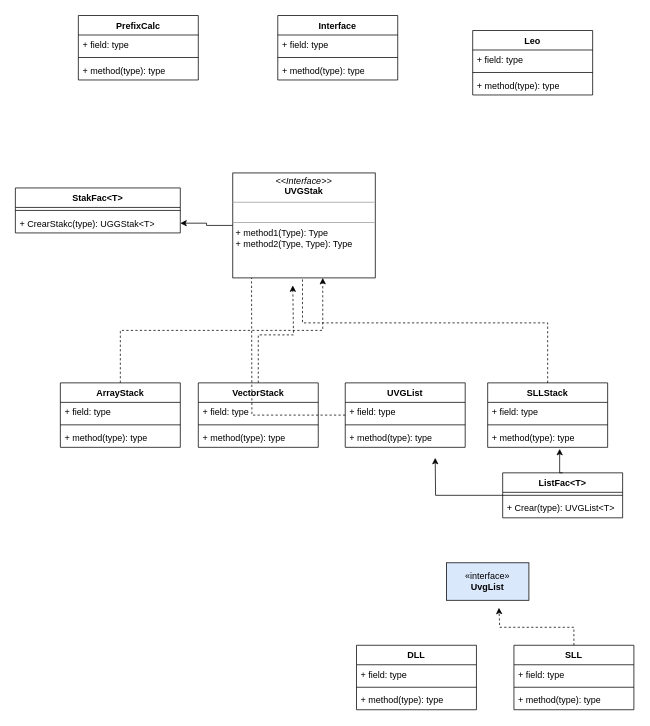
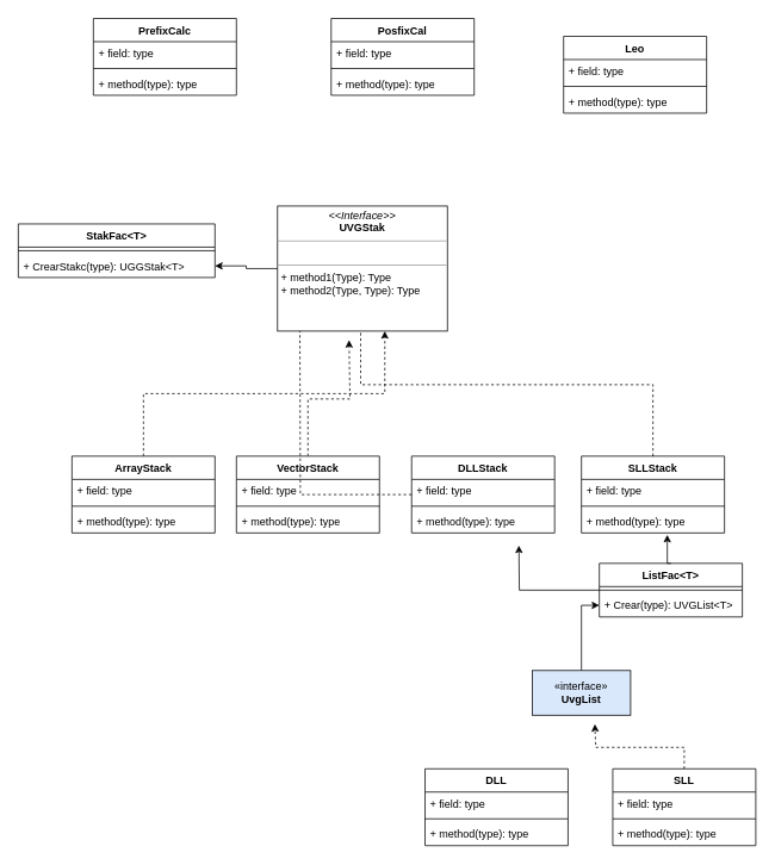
  <mxCell id="0" />
  <mxCell id="1" parent="0" />
  <mxCell id="2" style="edgeStyle=orthogonalEdgeStyle;rounded=0;orthogonalLoop=1;jettySize=auto;html=1;dashed=1;" edge="1" parent="1" source="3"><mxGeometry relative="1" as="geometry"><mxPoint x="430" y="370" as="targetPoint" /><Array as="points"><mxPoint x="160" y="440" /><mxPoint x="430" y="440" /></Array></mxGeometry></mxCell>
  <mxCell id="3" value="ArrayStack" style="swimlane;fontStyle=1;align=center;verticalAlign=top;childLayout=stackLayout;horizontal=1;startSize=26;horizontalStack=0;resizeParent=1;resizeParentMax=0;resizeLast=0;collapsible=1;marginBottom=0;whiteSpace=wrap;html=1;" vertex="1" parent="1"><mxGeometry x="80" y="510" width="160" height="86" as="geometry" /></mxCell>
  <mxCell id="4" value="+ field: type" style="text;strokeColor=none;fillColor=none;align=left;verticalAlign=top;spacingLeft=4;spacingRight=4;overflow=hidden;rotatable=0;points=[[0,0.5],[1,0.5]];portConstraint=eastwest;whiteSpace=wrap;html=1;" vertex="1" parent="3"><mxGeometry y="26" width="160" height="26" as="geometry" /></mxCell>
  <mxCell id="5" value="" style="line;strokeWidth=1;fillColor=none;align=left;verticalAlign=middle;spacingTop=-1;spacingLeft=3;spacingRight=3;rotatable=0;labelPosition=right;points=[];portConstraint=eastwest;strokeColor=inherit;" vertex="1" parent="3"><mxGeometry y="52" width="160" height="8" as="geometry" /></mxCell>
  <mxCell id="6" value="+ method(type): type" style="text;strokeColor=none;fillColor=none;align=left;verticalAlign=top;spacingLeft=4;spacingRight=4;overflow=hidden;rotatable=0;points=[[0,0.5],[1,0.5]];portConstraint=eastwest;whiteSpace=wrap;html=1;" vertex="1" parent="3"><mxGeometry y="60" width="160" height="26" as="geometry" /></mxCell>
  <mxCell id="7" style="edgeStyle=orthogonalEdgeStyle;rounded=0;orthogonalLoop=1;jettySize=auto;html=1;dashed=1;" edge="1" parent="1" source="8"><mxGeometry relative="1" as="geometry"><mxPoint x="390" y="380" as="targetPoint" /><Array as="points"><mxPoint x="344" y="446" /><mxPoint x="391" y="446" /></Array></mxGeometry></mxCell>
  <mxCell id="8" value="VectorStack" style="swimlane;fontStyle=1;align=center;verticalAlign=top;childLayout=stackLayout;horizontal=1;startSize=26;horizontalStack=0;resizeParent=1;resizeParentMax=0;resizeLast=0;collapsible=1;marginBottom=0;whiteSpace=wrap;html=1;" vertex="1" parent="1"><mxGeometry x="264" y="510" width="160" height="86" as="geometry" /></mxCell>
  <mxCell id="9" value="+ field: type" style="text;strokeColor=none;fillColor=none;align=left;verticalAlign=top;spacingLeft=4;spacingRight=4;overflow=hidden;rotatable=0;points=[[0,0.5],[1,0.5]];portConstraint=eastwest;whiteSpace=wrap;html=1;" vertex="1" parent="8"><mxGeometry y="26" width="160" height="26" as="geometry" /></mxCell>
  <mxCell id="10" value="" style="line;strokeWidth=1;fillColor=none;align=left;verticalAlign=middle;spacingTop=-1;spacingLeft=3;spacingRight=3;rotatable=0;labelPosition=right;points=[];portConstraint=eastwest;strokeColor=inherit;" vertex="1" parent="8"><mxGeometry y="52" width="160" height="8" as="geometry" /></mxCell>
  <mxCell id="11" value="+ method(type): type" style="text;strokeColor=none;fillColor=none;align=left;verticalAlign=top;spacingLeft=4;spacingRight=4;overflow=hidden;rotatable=0;points=[[0,0.5],[1,0.5]];portConstraint=eastwest;whiteSpace=wrap;html=1;" vertex="1" parent="8"><mxGeometry y="60" width="160" height="26" as="geometry" /></mxCell>
- <mxCell id="12" value="UVGList" style="swimlane;fontStyle=1;align=center;verticalAlign=top;childLayout=stackLayout;horizontal=1;startSize=26;horizontalStack=0;resizeParent=1;resizeParentMax=0;resizeLast=0;collapsible=1;marginBottom=0;whiteSpace=wrap;html=1;" vertex="1" parent="1"><mxGeometry x="460" y="510" width="160" height="86" as="geometry" /></mxCell>
+ <mxCell id="12" value="DLLStack" style="swimlane;fontStyle=1;align=center;verticalAlign=top;childLayout=stackLayout;horizontal=1;startSize=26;horizontalStack=0;resizeParent=1;resizeParentMax=0;resizeLast=0;collapsible=1;marginBottom=0;whiteSpace=wrap;html=1;" vertex="1" parent="1"><mxGeometry x="460" y="510" width="160" height="86" as="geometry" /></mxCell>
  <mxCell id="13" value="+ field: type" style="text;strokeColor=none;fillColor=none;align=left;verticalAlign=top;spacingLeft=4;spacingRight=4;overflow=hidden;rotatable=0;points=[[0,0.5],[1,0.5]];portConstraint=eastwest;whiteSpace=wrap;html=1;" vertex="1" parent="12"><mxGeometry y="26" width="160" height="26" as="geometry" /></mxCell>
  <mxCell id="14" value="" style="line;strokeWidth=1;fillColor=none;align=left;verticalAlign=middle;spacingTop=-1;spacingLeft=3;spacingRight=3;rotatable=0;labelPosition=right;points=[];portConstraint=eastwest;strokeColor=inherit;" vertex="1" parent="12"><mxGeometry y="52" width="160" height="8" as="geometry" /></mxCell>
  <mxCell id="15" value="+ method(type): type" style="text;strokeColor=none;fillColor=none;align=left;verticalAlign=top;spacingLeft=4;spacingRight=4;overflow=hidden;rotatable=0;points=[[0,0.5],[1,0.5]];portConstraint=eastwest;whiteSpace=wrap;html=1;" vertex="1" parent="12"><mxGeometry y="60" width="160" height="26" as="geometry" /></mxCell>
  <mxCell id="16" value="SLLStack" style="swimlane;fontStyle=1;align=center;verticalAlign=top;childLayout=stackLayout;horizontal=1;startSize=26;horizontalStack=0;resizeParent=1;resizeParentMax=0;resizeLast=0;collapsible=1;marginBottom=0;whiteSpace=wrap;html=1;" vertex="1" parent="1"><mxGeometry x="650" y="510" width="160" height="86" as="geometry" /></mxCell>
  <mxCell id="17" value="+ field: type" style="text;strokeColor=none;fillColor=none;align=left;verticalAlign=top;spacingLeft=4;spacingRight=4;overflow=hidden;rotatable=0;points=[[0,0.5],[1,0.5]];portConstraint=eastwest;whiteSpace=wrap;html=1;" vertex="1" parent="16"><mxGeometry y="26" width="160" height="26" as="geometry" /></mxCell>
  <mxCell id="18" value="" style="line;strokeWidth=1;fillColor=none;align=left;verticalAlign=middle;spacingTop=-1;spacingLeft=3;spacingRight=3;rotatable=0;labelPosition=right;points=[];portConstraint=eastwest;strokeColor=inherit;" vertex="1" parent="16"><mxGeometry y="52" width="160" height="8" as="geometry" /></mxCell>
  <mxCell id="19" value="+ method(type): type" style="text;strokeColor=none;fillColor=none;align=left;verticalAlign=top;spacingLeft=4;spacingRight=4;overflow=hidden;rotatable=0;points=[[0,0.5],[1,0.5]];portConstraint=eastwest;whiteSpace=wrap;html=1;" vertex="1" parent="16"><mxGeometry y="60" width="160" height="26" as="geometry" /></mxCell>
  <mxCell id="20" style="edgeStyle=orthogonalEdgeStyle;rounded=0;orthogonalLoop=1;jettySize=auto;html=1;entryX=0.156;entryY=1.176;entryDx=0;entryDy=0;entryPerimeter=0;dashed=1;" edge="1" parent="1" source="12"><mxGeometry relative="1" as="geometry"><mxPoint x="334.96" y="351.408" as="targetPoint" /></mxGeometry></mxCell>
  <mxCell id="21" style="edgeStyle=orthogonalEdgeStyle;rounded=0;orthogonalLoop=1;jettySize=auto;html=1;entryX=0.581;entryY=0.941;entryDx=0;entryDy=0;entryPerimeter=0;dashed=1;" edge="1" parent="1" source="16"><mxGeometry relative="1" as="geometry"><mxPoint x="402.96" y="349.528" as="targetPoint" /><Array as="points"><mxPoint x="730" y="430" /><mxPoint x="403" y="430" /></Array></mxGeometry></mxCell>
  <mxCell id="22" value="StakFac&amp;lt;T&amp;gt;" style="swimlane;fontStyle=1;align=center;verticalAlign=top;childLayout=stackLayout;horizontal=1;startSize=26;horizontalStack=0;resizeParent=1;resizeParentMax=0;resizeLast=0;collapsible=1;marginBottom=0;whiteSpace=wrap;html=1;" vertex="1" parent="1"><mxGeometry x="20" y="250" width="220" height="60" as="geometry" /></mxCell>
  <mxCell id="23" value="" style="line;strokeWidth=1;fillColor=none;align=left;verticalAlign=middle;spacingTop=-1;spacingLeft=3;spacingRight=3;rotatable=0;labelPosition=right;points=[];portConstraint=eastwest;strokeColor=inherit;" vertex="1" parent="22"><mxGeometry y="26" width="220" height="8" as="geometry" /></mxCell>
  <mxCell id="24" value="+ CrearStakc(type): UGGStak&amp;lt;T&amp;gt;" style="text;strokeColor=none;fillColor=none;align=left;verticalAlign=top;spacingLeft=4;spacingRight=4;overflow=hidden;rotatable=0;points=[[0,0.5],[1,0.5]];portConstraint=eastwest;whiteSpace=wrap;html=1;" vertex="1" parent="22"><mxGeometry y="34" width="220" height="26" as="geometry" /></mxCell>
  <mxCell id="25" value="PrefixCalc" style="swimlane;fontStyle=1;align=center;verticalAlign=top;childLayout=stackLayout;horizontal=1;startSize=26;horizontalStack=0;resizeParent=1;resizeParentMax=0;resizeLast=0;collapsible=1;marginBottom=0;whiteSpace=wrap;html=1;" vertex="1" parent="1"><mxGeometry x="104" y="20" width="160" height="86" as="geometry" /></mxCell>
  <mxCell id="26" value="+ field: type" style="text;strokeColor=none;fillColor=none;align=left;verticalAlign=top;spacingLeft=4;spacingRight=4;overflow=hidden;rotatable=0;points=[[0,0.5],[1,0.5]];portConstraint=eastwest;whiteSpace=wrap;html=1;" vertex="1" parent="25"><mxGeometry y="26" width="160" height="26" as="geometry" /></mxCell>
  <mxCell id="27" value="" style="line;strokeWidth=1;fillColor=none;align=left;verticalAlign=middle;spacingTop=-1;spacingLeft=3;spacingRight=3;rotatable=0;labelPosition=right;points=[];portConstraint=eastwest;strokeColor=inherit;" vertex="1" parent="25"><mxGeometry y="52" width="160" height="8" as="geometry" /></mxCell>
  <mxCell id="28" value="+ method(type): type" style="text;strokeColor=none;fillColor=none;align=left;verticalAlign=top;spacingLeft=4;spacingRight=4;overflow=hidden;rotatable=0;points=[[0,0.5],[1,0.5]];portConstraint=eastwest;whiteSpace=wrap;html=1;" vertex="1" parent="25"><mxGeometry y="60" width="160" height="26" as="geometry" /></mxCell>
- <mxCell id="29" value="Interface" style="swimlane;fontStyle=1;align=center;verticalAlign=top;childLayout=stackLayout;horizontal=1;startSize=26;horizontalStack=0;resizeParent=1;resizeParentMax=0;resizeLast=0;collapsible=1;marginBottom=0;whiteSpace=wrap;html=1;" vertex="1" parent="1"><mxGeometry x="370" y="20" width="160" height="86" as="geometry" /></mxCell>
+ <mxCell id="29" value="PosfixCal" style="swimlane;fontStyle=1;align=center;verticalAlign=top;childLayout=stackLayout;horizontal=1;startSize=26;horizontalStack=0;resizeParent=1;resizeParentMax=0;resizeLast=0;collapsible=1;marginBottom=0;whiteSpace=wrap;html=1;" vertex="1" parent="1"><mxGeometry x="370" y="20" width="160" height="86" as="geometry" /></mxCell>
  <mxCell id="30" value="+ field: type" style="text;strokeColor=none;fillColor=none;align=left;verticalAlign=top;spacingLeft=4;spacingRight=4;overflow=hidden;rotatable=0;points=[[0,0.5],[1,0.5]];portConstraint=eastwest;whiteSpace=wrap;html=1;" vertex="1" parent="29"><mxGeometry y="26" width="160" height="26" as="geometry" /></mxCell>
  <mxCell id="31" value="" style="line;strokeWidth=1;fillColor=none;align=left;verticalAlign=middle;spacingTop=-1;spacingLeft=3;spacingRight=3;rotatable=0;labelPosition=right;points=[];portConstraint=eastwest;strokeColor=inherit;" vertex="1" parent="29"><mxGeometry y="52" width="160" height="8" as="geometry" /></mxCell>
  <mxCell id="32" value="+ method(type): type" style="text;strokeColor=none;fillColor=none;align=left;verticalAlign=top;spacingLeft=4;spacingRight=4;overflow=hidden;rotatable=0;points=[[0,0.5],[1,0.5]];portConstraint=eastwest;whiteSpace=wrap;html=1;" vertex="1" parent="29"><mxGeometry y="60" width="160" height="26" as="geometry" /></mxCell>
  <mxCell id="33" value="Leo" style="swimlane;fontStyle=1;align=center;verticalAlign=top;childLayout=stackLayout;horizontal=1;startSize=26;horizontalStack=0;resizeParent=1;resizeParentMax=0;resizeLast=0;collapsible=1;marginBottom=0;whiteSpace=wrap;html=1;" vertex="1" parent="1"><mxGeometry x="630" y="40" width="160" height="86" as="geometry" /></mxCell>
  <mxCell id="34" value="+ field: type" style="text;strokeColor=none;fillColor=none;align=left;verticalAlign=top;spacingLeft=4;spacingRight=4;overflow=hidden;rotatable=0;points=[[0,0.5],[1,0.5]];portConstraint=eastwest;whiteSpace=wrap;html=1;" vertex="1" parent="33"><mxGeometry y="26" width="160" height="26" as="geometry" /></mxCell>
  <mxCell id="35" value="" style="line;strokeWidth=1;fillColor=none;align=left;verticalAlign=middle;spacingTop=-1;spacingLeft=3;spacingRight=3;rotatable=0;labelPosition=right;points=[];portConstraint=eastwest;strokeColor=inherit;" vertex="1" parent="33"><mxGeometry y="52" width="160" height="8" as="geometry" /></mxCell>
  <mxCell id="36" value="+ method(type): type" style="text;strokeColor=none;fillColor=none;align=left;verticalAlign=top;spacingLeft=4;spacingRight=4;overflow=hidden;rotatable=0;points=[[0,0.5],[1,0.5]];portConstraint=eastwest;whiteSpace=wrap;html=1;" vertex="1" parent="33"><mxGeometry y="60" width="160" height="26" as="geometry" /></mxCell>
+ <mxCell id="37" style="edgeStyle=orthogonalEdgeStyle;rounded=0;orthogonalLoop=1;jettySize=auto;html=1;" edge="1" parent="1" source="38" target="51"><mxGeometry relative="1" as="geometry" /></mxCell>
  <mxCell id="38" value="«interface»&lt;br&gt;&lt;b&gt;UvgList&lt;/b&gt;" style="html=1;whiteSpace=wrap;fillColor=#dae8fc;" vertex="1" parent="1"><mxGeometry x="595" y="750" width="110" height="50" as="geometry" /></mxCell>
  <mxCell id="39" value="DLL" style="swimlane;fontStyle=1;align=center;verticalAlign=top;childLayout=stackLayout;horizontal=1;startSize=26;horizontalStack=0;resizeParent=1;resizeParentMax=0;resizeLast=0;collapsible=1;marginBottom=0;whiteSpace=wrap;html=1;" vertex="1" parent="1"><mxGeometry x="475" y="860" width="160" height="86" as="geometry" /></mxCell>
  <mxCell id="40" value="+ field: type" style="text;strokeColor=none;fillColor=none;align=left;verticalAlign=top;spacingLeft=4;spacingRight=4;overflow=hidden;rotatable=0;points=[[0,0.5],[1,0.5]];portConstraint=eastwest;whiteSpace=wrap;html=1;" vertex="1" parent="39"><mxGeometry y="26" width="160" height="26" as="geometry" /></mxCell>
  <mxCell id="41" value="" style="line;strokeWidth=1;fillColor=none;align=left;verticalAlign=middle;spacingTop=-1;spacingLeft=3;spacingRight=3;rotatable=0;labelPosition=right;points=[];portConstraint=eastwest;strokeColor=inherit;" vertex="1" parent="39"><mxGeometry y="52" width="160" height="8" as="geometry" /></mxCell>
  <mxCell id="42" value="+ method(type): type" style="text;strokeColor=none;fillColor=none;align=left;verticalAlign=top;spacingLeft=4;spacingRight=4;overflow=hidden;rotatable=0;points=[[0,0.5],[1,0.5]];portConstraint=eastwest;whiteSpace=wrap;html=1;" vertex="1" parent="39"><mxGeometry y="60" width="160" height="26" as="geometry" /></mxCell>
  <mxCell id="43" style="edgeStyle=orthogonalEdgeStyle;rounded=0;orthogonalLoop=1;jettySize=auto;html=1;dashed=1;" edge="1" parent="1" source="44"><mxGeometry relative="1" as="geometry"><mxPoint x="665" y="810" as="targetPoint" /><Array as="points"><mxPoint x="765" y="836" /><mxPoint x="666" y="836" /></Array></mxGeometry></mxCell>
  <mxCell id="44" value="SLL" style="swimlane;fontStyle=1;align=center;verticalAlign=top;childLayout=stackLayout;horizontal=1;startSize=26;horizontalStack=0;resizeParent=1;resizeParentMax=0;resizeLast=0;collapsible=1;marginBottom=0;whiteSpace=wrap;html=1;" vertex="1" parent="1"><mxGeometry x="685" y="860" width="160" height="86" as="geometry" /></mxCell>
  <mxCell id="45" value="+ field: type" style="text;strokeColor=none;fillColor=none;align=left;verticalAlign=top;spacingLeft=4;spacingRight=4;overflow=hidden;rotatable=0;points=[[0,0.5],[1,0.5]];portConstraint=eastwest;whiteSpace=wrap;html=1;" vertex="1" parent="44"><mxGeometry y="26" width="160" height="26" as="geometry" /></mxCell>
  <mxCell id="46" value="" style="line;strokeWidth=1;fillColor=none;align=left;verticalAlign=middle;spacingTop=-1;spacingLeft=3;spacingRight=3;rotatable=0;labelPosition=right;points=[];portConstraint=eastwest;strokeColor=inherit;" vertex="1" parent="44"><mxGeometry y="52" width="160" height="8" as="geometry" /></mxCell>
  <mxCell id="47" value="+ method(type): type" style="text;strokeColor=none;fillColor=none;align=left;verticalAlign=top;spacingLeft=4;spacingRight=4;overflow=hidden;rotatable=0;points=[[0,0.5],[1,0.5]];portConstraint=eastwest;whiteSpace=wrap;html=1;" vertex="1" parent="44"><mxGeometry y="60" width="160" height="26" as="geometry" /></mxCell>
  <mxCell id="48" style="edgeStyle=orthogonalEdgeStyle;rounded=0;orthogonalLoop=1;jettySize=auto;html=1;" edge="1" parent="1" source="49"><mxGeometry relative="1" as="geometry"><mxPoint x="580" y="610" as="targetPoint" /></mxGeometry></mxCell>
  <mxCell id="49" value="ListFac&amp;lt;T&amp;gt;" style="swimlane;fontStyle=1;align=center;verticalAlign=top;childLayout=stackLayout;horizontal=1;startSize=26;horizontalStack=0;resizeParent=1;resizeParentMax=0;resizeLast=0;collapsible=1;marginBottom=0;whiteSpace=wrap;html=1;" vertex="1" parent="1"><mxGeometry x="670" y="630" width="160" height="60" as="geometry" /></mxCell>
  <mxCell id="50" value="" style="line;strokeWidth=1;fillColor=none;align=left;verticalAlign=middle;spacingTop=-1;spacingLeft=3;spacingRight=3;rotatable=0;labelPosition=right;points=[];portConstraint=eastwest;strokeColor=inherit;" vertex="1" parent="49"><mxGeometry y="26" width="160" height="8" as="geometry" /></mxCell>
  <mxCell id="51" value="+ Crear(type): UVGList&amp;lt;T&amp;gt;" style="text;strokeColor=none;fillColor=none;align=left;verticalAlign=top;spacingLeft=4;spacingRight=4;overflow=hidden;rotatable=0;points=[[0,0.5],[1,0.5]];portConstraint=eastwest;whiteSpace=wrap;html=1;" vertex="1" parent="49"><mxGeometry y="34" width="160" height="26" as="geometry" /></mxCell>
  <mxCell id="52" style="edgeStyle=orthogonalEdgeStyle;rounded=0;orthogonalLoop=1;jettySize=auto;html=1;entryX=1;entryY=0.5;entryDx=0;entryDy=0;" edge="1" parent="1" source="53" target="24"><mxGeometry relative="1" as="geometry" /></mxCell>
  <mxCell id="53" value="&lt;p style=&quot;margin:0px;margin-top:4px;text-align:center;&quot;&gt;&lt;i&gt;&amp;lt;&amp;lt;Interface&amp;gt;&amp;gt;&lt;/i&gt;&lt;br&gt;&lt;b&gt;UVGStak&lt;/b&gt;&lt;/p&gt;&lt;hr size=&quot;1&quot;&gt;&lt;p style=&quot;margin:0px;margin-left:4px;&quot;&gt;&lt;br&gt;&lt;/p&gt;&lt;hr size=&quot;1&quot;&gt;&lt;p style=&quot;margin:0px;margin-left:4px;&quot;&gt;+ method1(Type): Type&lt;br&gt;+ method2(Type, Type): Type&lt;/p&gt;" style="verticalAlign=top;align=left;overflow=fill;fontSize=12;fontFamily=Helvetica;html=1;whiteSpace=wrap;" vertex="1" parent="1"><mxGeometry x="310" y="230" width="190" height="140" as="geometry" /></mxCell>
  <mxCell id="54" style="edgeStyle=orthogonalEdgeStyle;rounded=0;orthogonalLoop=1;jettySize=auto;html=1;exitX=0.5;exitY=0;exitDx=0;exitDy=0;entryX=0.6;entryY=1.077;entryDx=0;entryDy=0;entryPerimeter=0;" edge="1" parent="1" source="49" target="19"><mxGeometry relative="1" as="geometry" /></mxCell>
